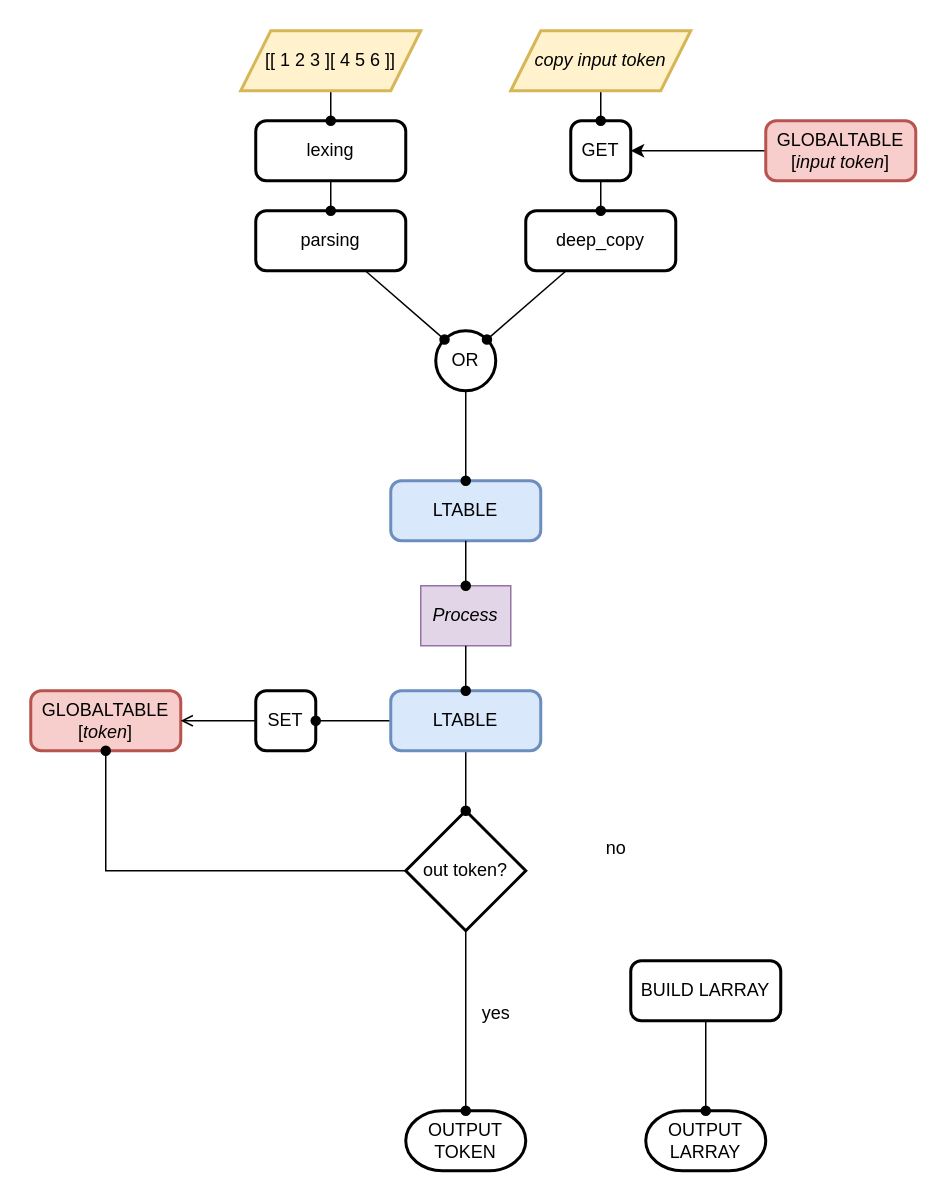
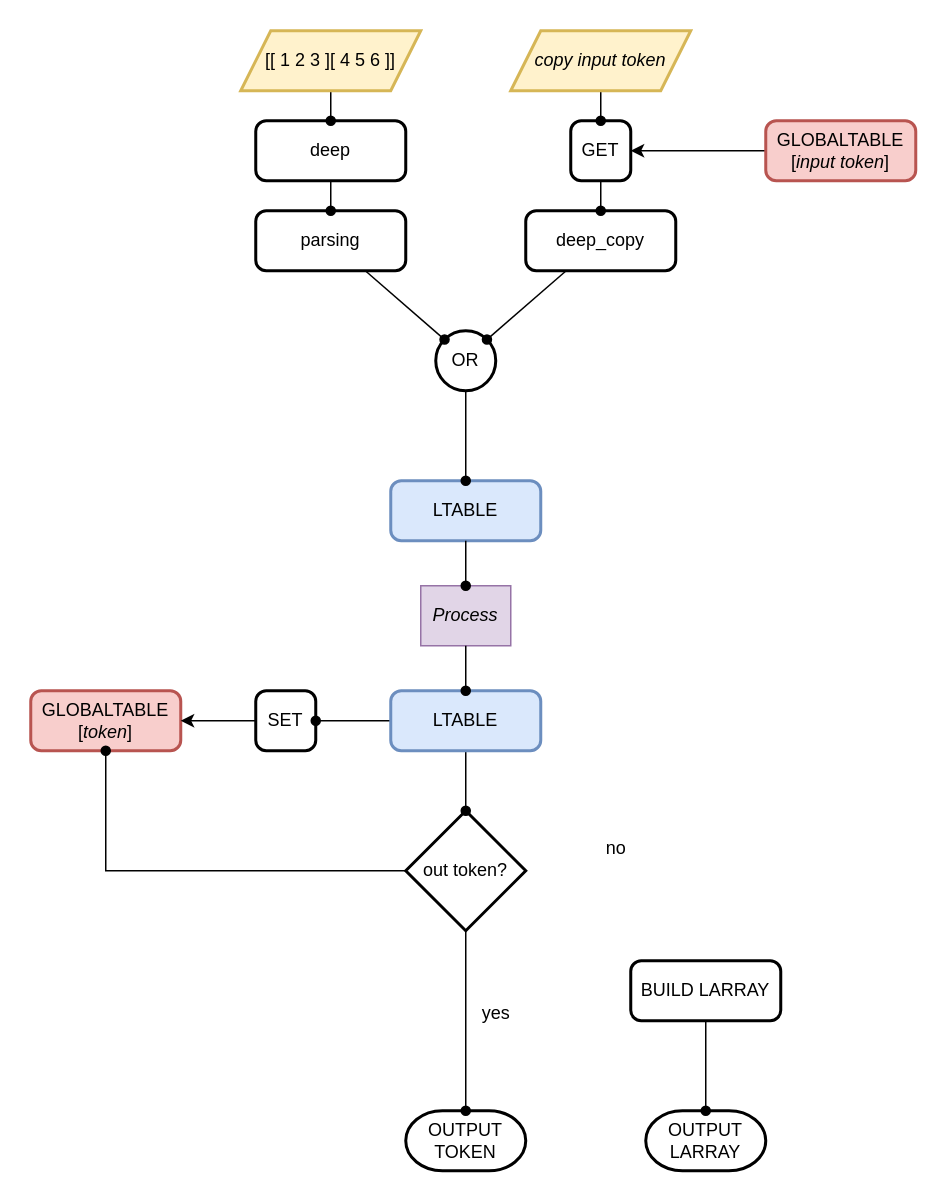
  <mxCell id="0" />
  <mxCell id="1" parent="0" />
  <mxCell id="2" value="OR" style="ellipse;whiteSpace=wrap;html=1;strokeWidth=2;" parent="1" vertex="1"><mxGeometry x="290" y="220" width="40" height="40" as="geometry" /></mxCell>
  <mxCell id="3" style="rounded=0;orthogonalLoop=1;jettySize=auto;html=1;entryX=1;entryY=0;entryDx=0;entryDy=0;endArrow=oval;endFill=1;" edge="1" parent="1" source="4" target="2"><mxGeometry relative="1" as="geometry" /></mxCell>
  <mxCell id="4" value="deep_copy" style="rounded=1;whiteSpace=wrap;html=1;absoluteArcSize=1;arcSize=14;strokeWidth=2;" vertex="1" parent="1"><mxGeometry x="350" y="140" width="100" height="40" as="geometry" /></mxCell>
  <mxCell id="5" value="&lt;i&gt;Process&lt;/i&gt;" style="text;html=1;align=center;verticalAlign=middle;whiteSpace=wrap;rounded=0;fillColor=#e1d5e7;strokeColor=#9673a6;" parent="1" vertex="1"><mxGeometry x="280" y="390" width="60" height="40" as="geometry" /></mxCell>
  <mxCell id="6" value="" style="edgeStyle=orthogonalEdgeStyle;rounded=0;orthogonalLoop=1;jettySize=auto;html=1;endArrow=oval;endFill=1;" edge="1" parent="1" source="7" target="4"><mxGeometry relative="1" as="geometry" /></mxCell>
  <mxCell id="7" value="GET" style="rounded=1;whiteSpace=wrap;html=1;absoluteArcSize=1;arcSize=14;strokeWidth=2;" vertex="1" parent="1"><mxGeometry x="380" y="80" width="40" height="40" as="geometry" /></mxCell>
  <mxCell id="8" value="BUILD LARRAY" style="rounded=1;whiteSpace=wrap;html=1;absoluteArcSize=1;arcSize=14;strokeWidth=2;" vertex="1" parent="1"><mxGeometry x="420" y="640" width="100" height="40" as="geometry" /></mxCell>
  <mxCell id="9" value="OUTPUT&lt;div&gt;LARRAY&lt;/div&gt;" style="strokeWidth=2;html=1;shape=mxgraph.flowchart.terminator;whiteSpace=wrap;" vertex="1" parent="1"><mxGeometry x="430" y="740" width="80" height="40" as="geometry" /></mxCell>
  <mxCell id="10" value="OUTPUT&lt;div&gt;TOKEN&lt;/div&gt;" style="strokeWidth=2;html=1;shape=mxgraph.flowchart.terminator;whiteSpace=wrap;" vertex="1" parent="1"><mxGeometry x="270" y="740" width="80" height="40" as="geometry" /></mxCell>
  <mxCell id="11" value="" style="edgeStyle=orthogonalEdgeStyle;rounded=0;orthogonalLoop=1;jettySize=auto;html=1;endArrow=oval;endFill=1;" edge="1" parent="1" source="12" target="10"><mxGeometry relative="1" as="geometry" /></mxCell>
  <mxCell id="12" value="out token?" style="strokeWidth=2;html=1;shape=mxgraph.flowchart.decision;whiteSpace=wrap;" vertex="1" parent="1"><mxGeometry x="270" y="540" width="80" height="80" as="geometry" /></mxCell>
  <mxCell id="13" value="SET" style="rounded=1;whiteSpace=wrap;html=1;absoluteArcSize=1;arcSize=14;strokeWidth=2;" vertex="1" parent="1"><mxGeometry x="170" y="460" width="40" height="40" as="geometry" /></mxCell>
  <mxCell id="14" value="LTABLE" style="rounded=1;whiteSpace=wrap;html=1;absoluteArcSize=1;arcSize=14;strokeWidth=2;fillColor=#dae8fc;strokeColor=#6c8ebf;" vertex="1" parent="1"><mxGeometry x="260" y="320" width="100" height="40" as="geometry" /></mxCell>
  <mxCell id="15" value="" style="edgeStyle=orthogonalEdgeStyle;rounded=0;orthogonalLoop=1;jettySize=auto;html=1;endArrow=oval;endFill=1;" edge="1" parent="1" source="2" target="14"><mxGeometry relative="1" as="geometry" /></mxCell>
  <mxCell id="16" value="GLOBALTABLE&lt;div&gt;[&lt;i&gt;token&lt;/i&gt;]&lt;/div&gt;" style="rounded=1;whiteSpace=wrap;html=1;absoluteArcSize=1;arcSize=14;strokeWidth=2;fillColor=#f8cecc;strokeColor=#b85450;" vertex="1" parent="1"><mxGeometry x="20" y="460" width="100" height="40" as="geometry" /></mxCell>
- <mxCell id="17" value="lexing" style="rounded=1;whiteSpace=wrap;html=1;absoluteArcSize=1;arcSize=14;strokeWidth=2;" vertex="1" parent="1"><mxGeometry x="170" y="80" width="100" height="40" as="geometry" /></mxCell>
+ <mxCell id="17" value="deep" style="rounded=1;whiteSpace=wrap;html=1;absoluteArcSize=1;arcSize=14;strokeWidth=2;" vertex="1" parent="1"><mxGeometry x="170" y="80" width="100" height="40" as="geometry" /></mxCell>
  <mxCell id="18" value="" style="rounded=0;orthogonalLoop=1;jettySize=auto;html=1;endArrow=oval;endFill=1;entryX=0;entryY=0;entryDx=0;entryDy=0;" edge="1" parent="1" source="19" target="2"><mxGeometry relative="1" as="geometry" /></mxCell>
  <mxCell id="19" value="parsing" style="rounded=1;whiteSpace=wrap;html=1;absoluteArcSize=1;arcSize=14;strokeWidth=2;" parent="1" vertex="1"><mxGeometry x="170" y="140" width="100" height="40" as="geometry" /></mxCell>
  <mxCell id="20" value="" style="edgeStyle=orthogonalEdgeStyle;rounded=0;orthogonalLoop=1;jettySize=auto;html=1;endArrow=oval;endFill=1;" edge="1" parent="1" source="22" target="13"><mxGeometry relative="1" as="geometry" /></mxCell>
  <mxCell id="21" value="" style="edgeStyle=orthogonalEdgeStyle;rounded=0;orthogonalLoop=1;jettySize=auto;html=1;endArrow=oval;endFill=1;" edge="1" parent="1" source="22" target="12"><mxGeometry relative="1" as="geometry" /></mxCell>
  <mxCell id="22" value="LTABLE" style="rounded=1;whiteSpace=wrap;html=1;absoluteArcSize=1;arcSize=14;strokeWidth=2;fillColor=#dae8fc;strokeColor=#6c8ebf;" parent="1" vertex="1"><mxGeometry x="260" y="460" width="100" height="40" as="geometry" /></mxCell>
  <mxCell id="23" value="" style="edgeStyle=orthogonalEdgeStyle;rounded=0;orthogonalLoop=1;jettySize=auto;html=1;endArrow=oval;endFill=1;entryX=0.5;entryY=0;entryDx=0;entryDy=0;exitX=0.5;exitY=1;exitDx=0;exitDy=0;" parent="1" source="14" target="5" edge="1"><mxGeometry relative="1" as="geometry"><mxPoint x="310" y="460" as="targetPoint" /><mxPoint x="310" y="460" as="sourcePoint" /></mxGeometry></mxCell>
  <mxCell id="24" value="" style="rounded=0;orthogonalLoop=1;jettySize=auto;html=1;endArrow=oval;endFill=1;" parent="1" source="5" target="22" edge="1"><mxGeometry relative="1" as="geometry"><mxPoint x="310" y="500" as="sourcePoint" /></mxGeometry></mxCell>
  <mxCell id="25" style="edgeStyle=orthogonalEdgeStyle;rounded=0;orthogonalLoop=1;jettySize=auto;html=1;entryX=0.5;entryY=0;entryDx=0;entryDy=0;endArrow=oval;endFill=1;" edge="1" parent="1" source="26" target="17"><mxGeometry relative="1" as="geometry" /></mxCell>
  <mxCell id="26" value="&lt;font&gt;[[ 1 2 3 ][ 4 5 6 ]]&lt;/font&gt;" style="shape=parallelogram;perimeter=parallelogramPerimeter;whiteSpace=wrap;html=1;fixedSize=1;strokeWidth=2;fillColor=#fff2cc;strokeColor=#d6b656;fontFamily=Helvetica;" parent="1" vertex="1"><mxGeometry x="160" y="20" width="120" height="40" as="geometry" /></mxCell>
  <mxCell id="27" value="" style="edgeStyle=orthogonalEdgeStyle;rounded=0;orthogonalLoop=1;jettySize=auto;html=1;endArrow=oval;endFill=1;" edge="1" parent="1" source="28" target="7"><mxGeometry relative="1" as="geometry" /></mxCell>
  <mxCell id="28" value="&lt;i&gt;copy input token&lt;/i&gt;" style="shape=parallelogram;perimeter=parallelogramPerimeter;whiteSpace=wrap;html=1;fixedSize=1;strokeWidth=2;fillColor=#fff2cc;strokeColor=#d6b656;" parent="1" vertex="1"><mxGeometry x="340" y="20" width="120" height="40" as="geometry" /></mxCell>
  <mxCell id="29" style="edgeStyle=orthogonalEdgeStyle;rounded=0;orthogonalLoop=1;jettySize=auto;html=1;entryX=0.5;entryY=0;entryDx=0;entryDy=0;endArrow=oval;endFill=1;" edge="1" parent="1" source="17" target="19"><mxGeometry relative="1" as="geometry" /></mxCell>
  <mxCell id="30" value="" style="edgeStyle=orthogonalEdgeStyle;rounded=0;orthogonalLoop=1;jettySize=auto;html=1;" edge="1" parent="1" source="31" target="7"><mxGeometry relative="1" as="geometry" /></mxCell>
  <mxCell id="31" value="GLOBALTABLE&lt;div&gt;[&lt;i&gt;input&amp;nbsp;token&lt;/i&gt;]&lt;/div&gt;" style="rounded=1;whiteSpace=wrap;html=1;absoluteArcSize=1;arcSize=14;strokeWidth=2;fillColor=#f8cecc;strokeColor=#b85450;" vertex="1" parent="1"><mxGeometry x="510" y="80" width="100" height="40" as="geometry" /></mxCell>
- <mxCell id="32" value="" style="edgeStyle=orthogonalEdgeStyle;rounded=0;orthogonalLoop=1;jettySize=auto;html=1;endArrow=open;" edge="1" parent="1" source="13" target="16"><mxGeometry relative="1" as="geometry" /></mxCell>
+ <mxCell id="32" value="" style="edgeStyle=orthogonalEdgeStyle;rounded=0;orthogonalLoop=1;jettySize=auto;html=1;" edge="1" parent="1" source="13" target="16"><mxGeometry relative="1" as="geometry" /></mxCell>
  <mxCell id="33" value="yes" style="text;html=1;align=center;verticalAlign=middle;resizable=0;points=[];autosize=1;strokeColor=none;fillColor=none;" vertex="1" parent="1"><mxGeometry x="310" y="660" width="40" height="30" as="geometry" /></mxCell>
  <mxCell id="34" style="edgeStyle=orthogonalEdgeStyle;rounded=0;orthogonalLoop=1;jettySize=auto;html=1;endArrow=oval;endFill=1;" edge="1" parent="1" source="12" target="16"><mxGeometry relative="1" as="geometry"><mxPoint x="450" y="660" as="targetPoint" /></mxGeometry></mxCell>
  <mxCell id="35" value="no" style="text;html=1;align=center;verticalAlign=middle;resizable=0;points=[];autosize=1;strokeColor=none;fillColor=none;" vertex="1" parent="1"><mxGeometry x="390" y="550" width="40" height="30" as="geometry" /></mxCell>
  <mxCell id="36" value="" style="edgeStyle=orthogonalEdgeStyle;rounded=0;orthogonalLoop=1;jettySize=auto;html=1;endArrow=oval;endFill=1;" edge="1" parent="1" source="8" target="9"><mxGeometry relative="1" as="geometry" /></mxCell>
